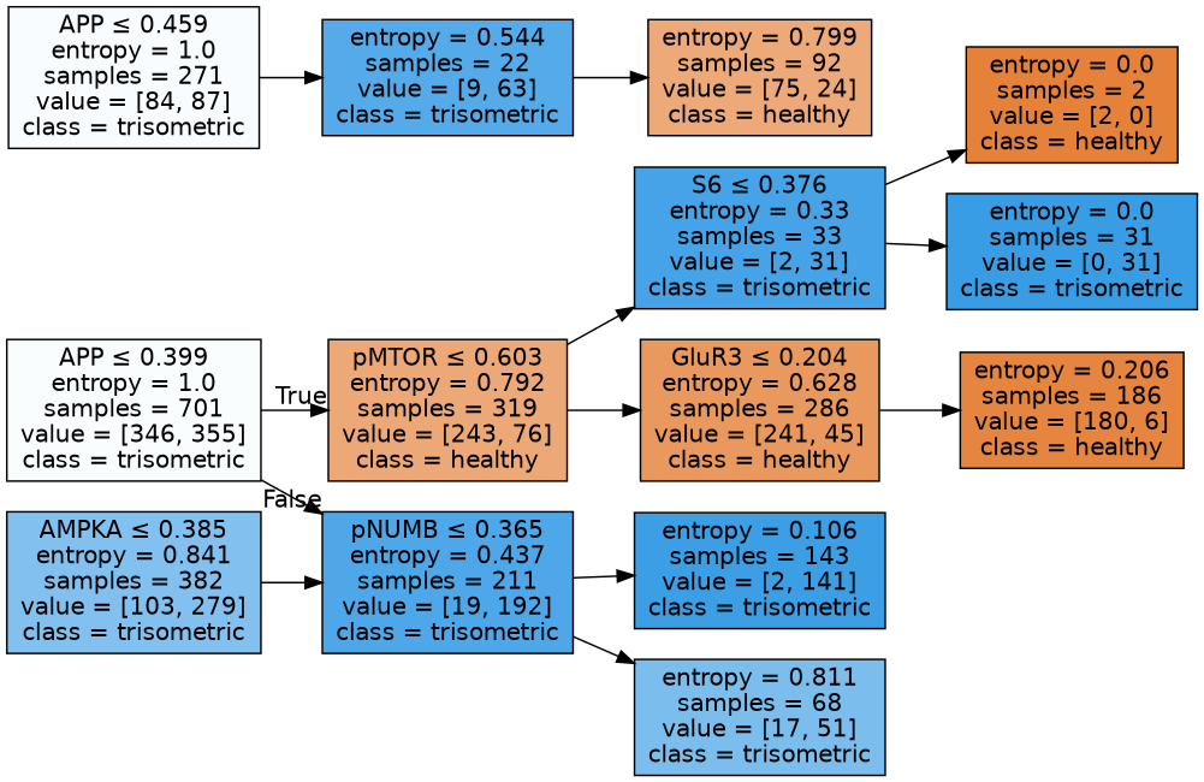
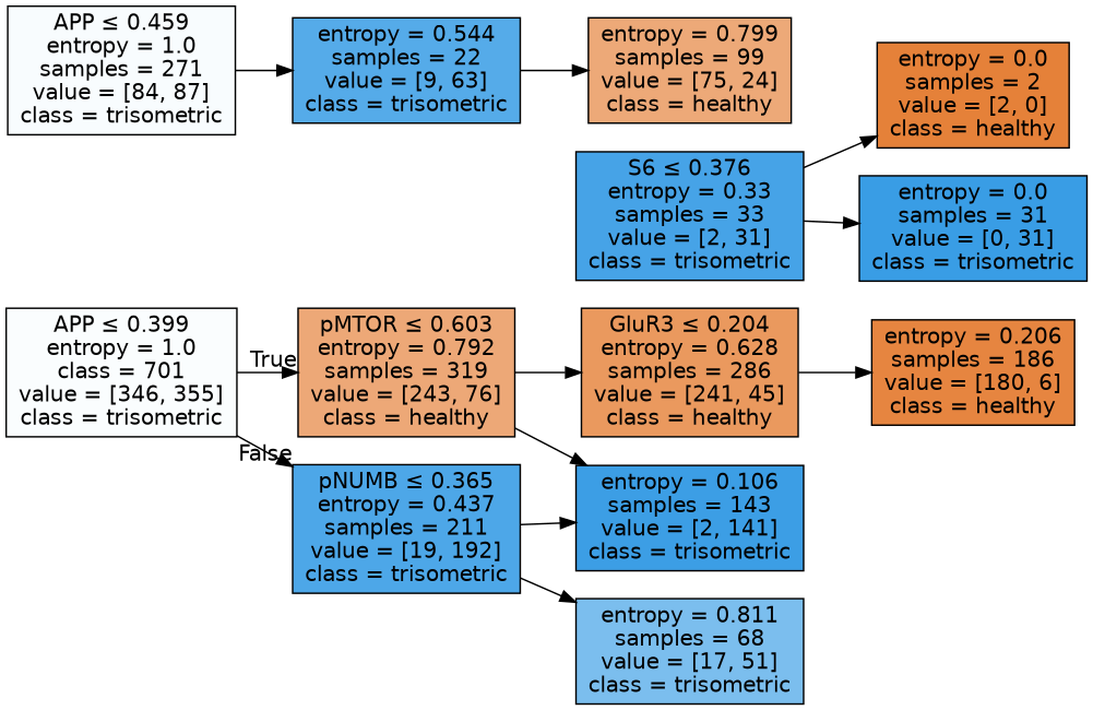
  digraph {
    rankdir=LR
    node [color=black fontname=helvetica shape=box style=filled]
    edge [fontname=helvetica]
-   n1 [fillcolor="#fafdfe" label=<APP &le; 0.399<br/>entropy = 1.0<br/>samples = 701<br/>value = [346, 355]<br/>class = trisometric>]
+   n1 [fillcolor="#fafdfe" label=<APP &le; 0.399<br/>entropy = 1.0<br/>class = 701<br/>value = [346, 355]<br/>class = trisometric>]
    n2 [fillcolor="#eda877" label=<pMTOR &le; 0.603<br/>entropy = 0.792<br/>samples = 319<br/>value = [243, 76]<br/>class = healthy>]
    n3 [fillcolor="#4da7e8" label=<pNUMB &le; 0.365<br/>entropy = 0.437<br/>samples = 211<br/>value = [19, 192]<br/>class = trisometric>]
    n4 [fillcolor="#46a3e7" label=<S6 &le; 0.376<br/>entropy = 0.33<br/>samples = 33<br/>value = [2, 31]<br/>class = trisometric>]
    n5 [fillcolor="#ea995e" label=<GluR3 &le; 0.204<br/>entropy = 0.628<br/>samples = 286<br/>value = [241, 45]<br/>class = healthy>]
-   n6 [fillcolor="#82c1ef" label=<AMPKA &le; 0.385<br/>entropy = 0.841<br/>samples = 382<br/>value = [103, 279]<br/>class = trisometric>]
    n7 [fillcolor="#e58139" label=<entropy = 0.0<br/>samples = 2<br/>value = [2, 0]<br/>class = healthy>]
    n8 [fillcolor="#399de5" label=<entropy = 0.0<br/>samples = 31<br/>value = [0, 31]<br/>class = trisometric>]
    n9 [fillcolor="#e68540" label=<entropy = 0.206<br/>samples = 186<br/>value = [180, 6]<br/>class = healthy>]
    n10 [fillcolor="#3c9ee5" label=<entropy = 0.106<br/>samples = 143<br/>value = [2, 141]<br/>class = trisometric>]
    n11 [fillcolor="#7bbeee" label=<entropy = 0.811<br/>samples = 68<br/>value = [17, 51]<br/>class = trisometric>]
    n12 [fillcolor="#f8fcfe" label=<APP &le; 0.459<br/>entropy = 1.0<br/>samples = 271<br/>value = [84, 87]<br/>class = trisometric>]
    n13 [fillcolor="#55abe9" label=<entropy = 0.544<br/>samples = 22<br/>value = [9, 63]<br/>class = trisometric>]
-   n14 [fillcolor="#eda978" label=<entropy = 0.799<br/>samples = 92<br/>value = [75, 24]<br/>class = healthy>]
+   n14 [fillcolor="#eda978" label=<entropy = 0.799<br/>samples = 99<br/>value = [75, 24]<br/>class = healthy>]
    n1 -> n2 [headlabel=True labelangle=45 labeldistance=2.5]
    n1 -> n3 [headlabel=False labelangle=-45 labeldistance=2.5]
-   n2 -> n4
+   n2 -> n10
    n2 -> n5
    n3 -> n10
    n3 -> n11
    n4 -> n7
    n4 -> n8
    n5 -> n9
-   n6 -> n3
    n12 -> n13
    n13 -> n14
  }
